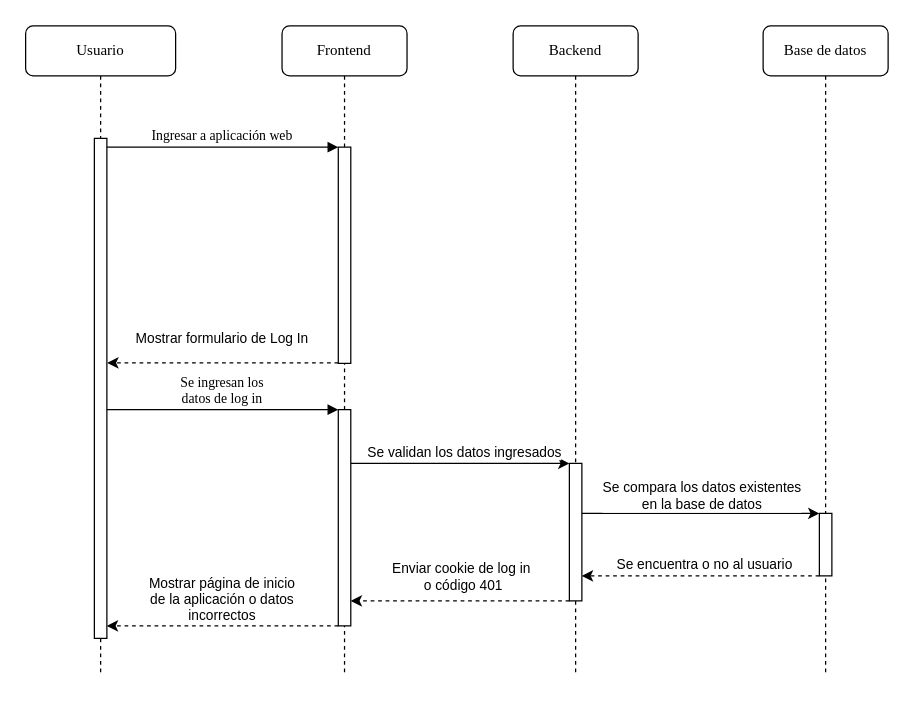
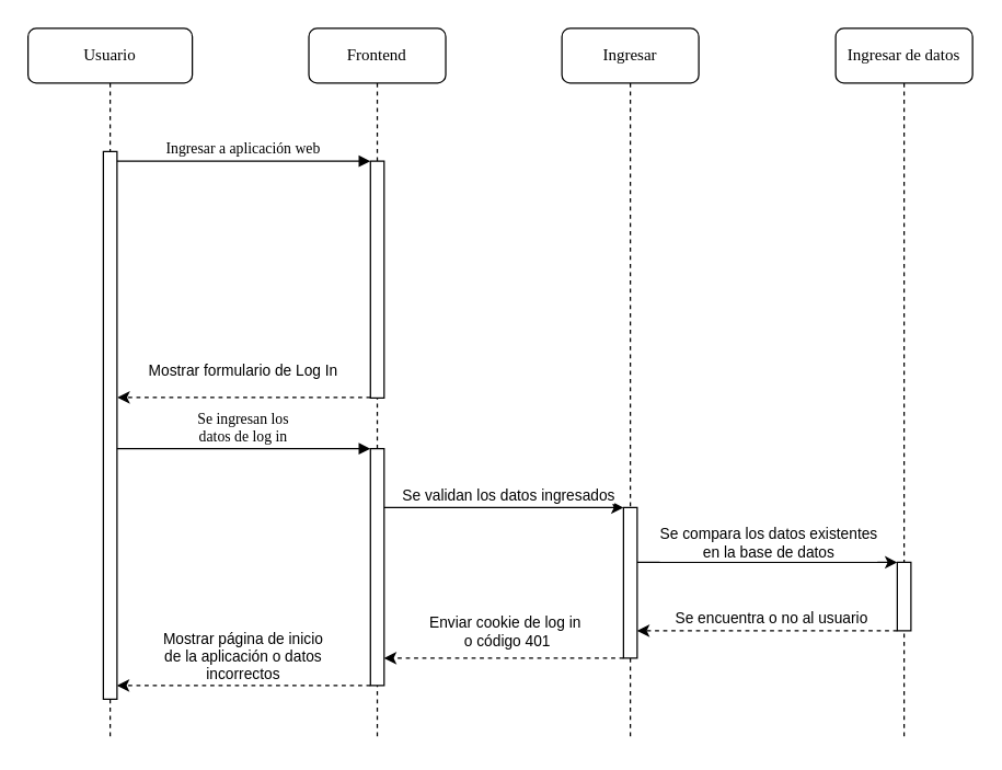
  <mxCell id="0" />
  <mxCell id="1" parent="0" />
- <mxCell id="2" value="Backend" style="shape=umlLifeline;perimeter=lifelinePerimeter;whiteSpace=wrap;html=1;container=0;collapsible=0;recursiveResize=0;outlineConnect=0;rounded=1;shadow=0;comic=0;labelBackgroundColor=none;strokeWidth=1;fontFamily=Verdana;fontSize=12;align=center;" parent="1" vertex="1"><mxGeometry x="410" y="20" width="100" height="520" as="geometry" /></mxCell>
- <mxCell id="3" value="Base de datos" style="shape=umlLifeline;perimeter=lifelinePerimeter;whiteSpace=wrap;html=1;container=0;collapsible=0;recursiveResize=0;outlineConnect=0;rounded=1;shadow=0;comic=0;labelBackgroundColor=none;strokeWidth=1;fontFamily=Verdana;fontSize=12;align=center;" parent="1" vertex="1"><mxGeometry x="610" y="20" width="100" height="520" as="geometry" /></mxCell>
+ <mxCell id="2" value="Ingresar" style="shape=umlLifeline;perimeter=lifelinePerimeter;whiteSpace=wrap;html=1;container=0;collapsible=0;recursiveResize=0;outlineConnect=0;rounded=1;shadow=0;comic=0;labelBackgroundColor=none;strokeWidth=1;fontFamily=Verdana;fontSize=12;align=center;" parent="1" vertex="1"><mxGeometry x="410" y="20" width="100" height="520" as="geometry" /></mxCell>
+ <mxCell id="3" value="Ingresar de datos" style="shape=umlLifeline;perimeter=lifelinePerimeter;whiteSpace=wrap;html=1;container=0;collapsible=0;recursiveResize=0;outlineConnect=0;rounded=1;shadow=0;comic=0;labelBackgroundColor=none;strokeWidth=1;fontFamily=Verdana;fontSize=12;align=center;" parent="1" vertex="1"><mxGeometry x="610" y="20" width="100" height="520" as="geometry" /></mxCell>
  <mxCell id="4" value="Usuario" style="shape=umlLifeline;perimeter=lifelinePerimeter;whiteSpace=wrap;html=1;container=0;collapsible=0;recursiveResize=0;outlineConnect=0;rounded=1;shadow=0;comic=0;labelBackgroundColor=none;strokeWidth=1;fontFamily=Verdana;fontSize=12;align=center;" parent="1" vertex="1"><mxGeometry x="20" y="20" width="120" height="520" as="geometry" /></mxCell>
  <mxCell id="5" value="Frontend" style="shape=umlLifeline;perimeter=lifelinePerimeter;whiteSpace=wrap;html=1;container=0;collapsible=0;recursiveResize=0;outlineConnect=0;rounded=1;shadow=0;comic=0;labelBackgroundColor=none;strokeWidth=1;fontFamily=Verdana;fontSize=12;align=center;" parent="1" vertex="1"><mxGeometry x="225.13" y="20" width="100" height="520" as="geometry" /></mxCell>
  <mxCell id="6" value="" style="html=1;points=[];perimeter=orthogonalPerimeter;rounded=0;shadow=0;comic=0;labelBackgroundColor=none;strokeWidth=1;fontFamily=Verdana;fontSize=12;align=center;" parent="1" vertex="1"><mxGeometry x="75" y="110" width="10" height="400" as="geometry" /></mxCell>
  <mxCell id="7" value="Ingresar a aplicación web" style="html=1;verticalAlign=bottom;endArrow=block;entryX=0;entryY=0;labelBackgroundColor=none;fontFamily=Verdana;fontSize=11;edgeStyle=elbowEdgeStyle;elbow=vertical;" parent="1" target="10" edge="1"><mxGeometry x="-0.006" relative="1" as="geometry"><mxPoint x="85" y="117" as="sourcePoint" /><mxPoint as="offset" /></mxGeometry></mxCell>
  <mxCell id="8" style="edgeStyle=orthogonalEdgeStyle;rounded=0;orthogonalLoop=1;jettySize=auto;html=1;entryX=1.034;entryY=0.449;entryDx=0;entryDy=0;entryPerimeter=0;dashed=1;" parent="1" source="10" target="6" edge="1"><mxGeometry relative="1" as="geometry"><Array as="points"><mxPoint x="190" y="290" /></Array><mxPoint x="110" y="290" as="targetPoint" /></mxGeometry></mxCell>
  <mxCell id="9" value="Mostrar formulario de Log In" style="edgeLabel;html=1;align=center;verticalAlign=middle;resizable=0;points=[];" parent="8" vertex="1" connectable="0"><mxGeometry x="0.226" y="3" relative="1" as="geometry"><mxPoint x="19" y="-23" as="offset" /></mxGeometry></mxCell>
  <mxCell id="10" value="" style="html=1;points=[];perimeter=orthogonalPerimeter;rounded=0;shadow=0;comic=0;labelBackgroundColor=none;strokeWidth=1;fontFamily=Verdana;fontSize=12;align=center;" parent="1" vertex="1"><mxGeometry x="270.13" y="117" width="10" height="173" as="geometry" /></mxCell>
  <mxCell id="11" style="edgeStyle=orthogonalEdgeStyle;rounded=0;orthogonalLoop=1;jettySize=auto;html=1;" parent="1" source="15" target="18" edge="1"><mxGeometry relative="1" as="geometry"><Array as="points"><mxPoint x="560" y="410" /><mxPoint x="560" y="410" /></Array></mxGeometry></mxCell>
  <mxCell id="12" value="Se compara los datos existentes&lt;br&gt;en la base de datos" style="edgeLabel;html=1;align=center;verticalAlign=middle;resizable=0;points=[];" parent="11" vertex="1" connectable="0"><mxGeometry x="-0.063" relative="1" as="geometry"><mxPoint x="6" y="-15" as="offset" /></mxGeometry></mxCell>
  <mxCell id="13" style="edgeStyle=orthogonalEdgeStyle;rounded=0;orthogonalLoop=1;jettySize=auto;html=1;dashed=1;" parent="1" source="15" target="24" edge="1"><mxGeometry relative="1" as="geometry"><Array as="points"><mxPoint x="400" y="480" /><mxPoint x="400" y="480" /></Array></mxGeometry></mxCell>
  <mxCell id="14" value="Enviar cookie de log in&amp;nbsp;&lt;br&gt;o código 401" style="edgeLabel;html=1;align=center;verticalAlign=middle;resizable=0;points=[];" parent="13" vertex="1" connectable="0"><mxGeometry x="-0.018" y="1" relative="1" as="geometry"><mxPoint y="-21" as="offset" /></mxGeometry></mxCell>
  <mxCell id="15" value="" style="html=1;points=[];perimeter=orthogonalPerimeter;rounded=0;shadow=0;comic=0;labelBackgroundColor=none;strokeWidth=1;fontFamily=Verdana;fontSize=12;align=center;" parent="1" vertex="1"><mxGeometry x="455" y="370" width="10" height="110" as="geometry" /></mxCell>
  <mxCell id="16" style="edgeStyle=orthogonalEdgeStyle;rounded=0;orthogonalLoop=1;jettySize=auto;html=1;dashed=1;" parent="1" source="18" target="15" edge="1"><mxGeometry relative="1" as="geometry"><Array as="points"><mxPoint x="610" y="460" /><mxPoint x="610" y="460" /></Array></mxGeometry></mxCell>
  <mxCell id="17" value="Se encuentra o no al usuario" style="edgeLabel;html=1;align=center;verticalAlign=middle;resizable=0;points=[];" parent="16" vertex="1" connectable="0"><mxGeometry x="-0.021" y="3" relative="1" as="geometry"><mxPoint y="-13" as="offset" /></mxGeometry></mxCell>
  <mxCell id="18" value="" style="html=1;points=[];perimeter=orthogonalPerimeter;rounded=0;shadow=0;comic=0;labelBackgroundColor=none;strokeWidth=1;fontFamily=Verdana;fontSize=12;align=center;" parent="1" vertex="1"><mxGeometry x="655" y="410" width="10" height="50" as="geometry" /></mxCell>
  <mxCell id="19" value="Se ingresan los&lt;br&gt;datos de log in" style="html=1;verticalAlign=bottom;endArrow=block;entryX=0;entryY=0;labelBackgroundColor=none;fontFamily=Verdana;fontSize=11;edgeStyle=elbowEdgeStyle;elbow=vertical;" parent="1" target="24" edge="1"><mxGeometry x="-0.006" relative="1" as="geometry"><mxPoint x="85" y="327" as="sourcePoint" /><mxPoint as="offset" /></mxGeometry></mxCell>
  <mxCell id="20" style="edgeStyle=orthogonalEdgeStyle;rounded=0;orthogonalLoop=1;jettySize=auto;html=1;" parent="1" source="24" target="15" edge="1"><mxGeometry relative="1" as="geometry"><Array as="points"><mxPoint x="370" y="370" /><mxPoint x="370" y="370" /></Array></mxGeometry></mxCell>
  <mxCell id="21" value="Se validan los datos ingresados" style="edgeLabel;html=1;align=center;verticalAlign=middle;resizable=0;points=[];" parent="20" vertex="1" connectable="0"><mxGeometry x="0.131" y="1" relative="1" as="geometry"><mxPoint x="-9" y="-9" as="offset" /></mxGeometry></mxCell>
  <mxCell id="22" style="edgeStyle=orthogonalEdgeStyle;rounded=0;orthogonalLoop=1;jettySize=auto;html=1;dashed=1;" parent="1" source="24" edge="1"><mxGeometry relative="1" as="geometry"><Array as="points"><mxPoint x="190" y="500" /><mxPoint x="190" y="500" /></Array><mxPoint x="85" y="500" as="targetPoint" /></mxGeometry></mxCell>
  <mxCell id="23" value="Mostrar página de inicio&lt;br&gt;de la aplicación o datos&lt;br&gt;incorrectos" style="edgeLabel;html=1;align=center;verticalAlign=middle;resizable=0;points=[];" parent="22" vertex="1" connectable="0"><mxGeometry x="0.226" y="3" relative="1" as="geometry"><mxPoint x="19" y="-25" as="offset" /></mxGeometry></mxCell>
  <mxCell id="24" value="" style="html=1;points=[];perimeter=orthogonalPerimeter;rounded=0;shadow=0;comic=0;labelBackgroundColor=none;strokeWidth=1;fontFamily=Verdana;fontSize=12;align=center;" parent="1" vertex="1"><mxGeometry x="270.13" y="327" width="10" height="173" as="geometry" /></mxCell>
